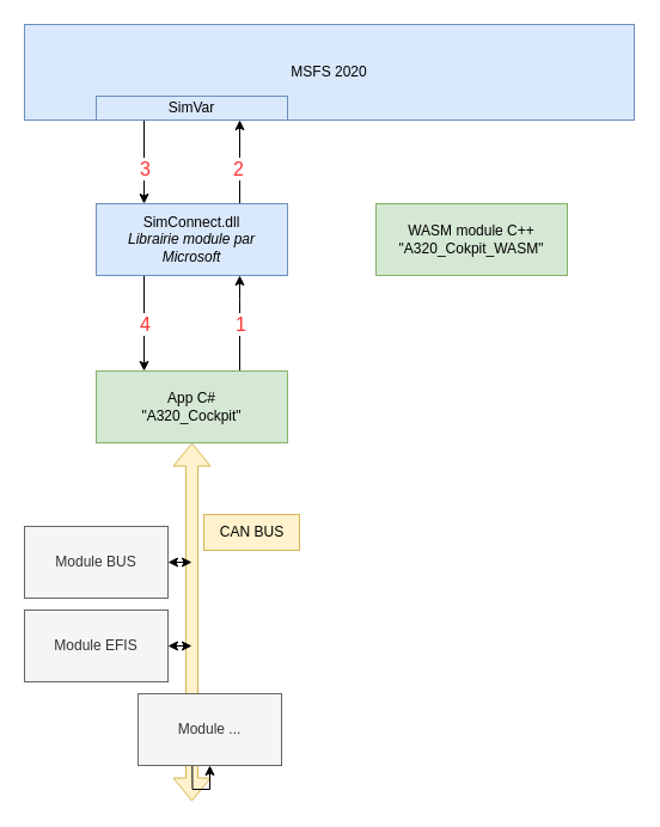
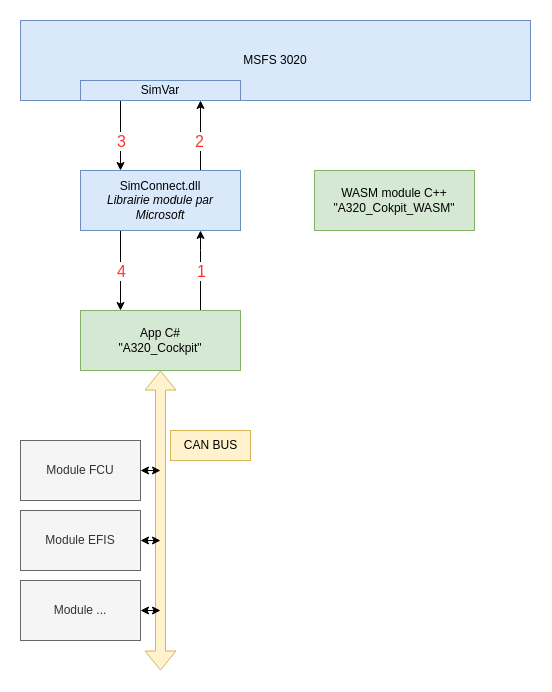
  <mxCell id="0" />
  <mxCell id="1" parent="0" />
- <mxCell id="2" value="MSFS 2020" style="rounded=0;whiteSpace=wrap;html=1;fillColor=#dae8fc;strokeColor=#6c8ebf;" parent="1" vertex="1"><mxGeometry x="20" y="20" width="510" height="80" as="geometry" /></mxCell>
+ <mxCell id="2" value="MSFS 3020" style="rounded=0;whiteSpace=wrap;html=1;fillColor=#dae8fc;strokeColor=#6c8ebf;" parent="1" vertex="1"><mxGeometry x="20" y="20" width="510" height="80" as="geometry" /></mxCell>
  <mxCell id="3" style="edgeStyle=orthogonalEdgeStyle;rounded=0;orthogonalLoop=1;jettySize=auto;html=1;exitX=0.75;exitY=1;exitDx=0;exitDy=0;entryX=0.75;entryY=0;entryDx=0;entryDy=0;startArrow=classic;startFill=1;endArrow=none;endFill=0;" parent="1" source="9" target="11" edge="1"><mxGeometry relative="1" as="geometry"><Array as="points"><mxPoint x="200" y="250" /><mxPoint x="200" y="250" /></Array></mxGeometry></mxCell>
  <mxCell id="4" value="1" style="edgeLabel;html=1;align=center;verticalAlign=middle;resizable=0;points=[];fontSize=16;fontColor=#FF3333;" parent="3" vertex="1" connectable="0"><mxGeometry x="0.229" relative="1" as="geometry"><mxPoint y="-9" as="offset" /></mxGeometry></mxCell>
  <mxCell id="5" style="edgeStyle=orthogonalEdgeStyle;rounded=0;orthogonalLoop=1;jettySize=auto;html=1;exitX=0.25;exitY=1;exitDx=0;exitDy=0;entryX=0.25;entryY=0;entryDx=0;entryDy=0;" parent="1" source="9" target="11" edge="1"><mxGeometry relative="1" as="geometry" /></mxCell>
  <mxCell id="6" value="4" style="edgeLabel;html=1;align=center;verticalAlign=middle;resizable=0;points=[];fontSize=16;fontColor=#FF3333;" vertex="1" connectable="0" parent="5"><mxGeometry x="-0.179" relative="1" as="geometry"><mxPoint y="7" as="offset" /></mxGeometry></mxCell>
  <mxCell id="7" style="edgeStyle=orthogonalEdgeStyle;rounded=0;orthogonalLoop=1;jettySize=auto;html=1;exitX=0.75;exitY=0;exitDx=0;exitDy=0;entryX=0.75;entryY=1;entryDx=0;entryDy=0;" edge="1" parent="1" source="9" target="14"><mxGeometry relative="1" as="geometry" /></mxCell>
  <mxCell id="8" value="2" style="edgeLabel;html=1;align=center;verticalAlign=middle;resizable=0;points=[];fontSize=16;fontColor=#FF3333;" vertex="1" connectable="0" parent="7"><mxGeometry x="0.184" y="1" relative="1" as="geometry"><mxPoint y="11" as="offset" /></mxGeometry></mxCell>
  <mxCell id="9" value="SimConnect.dll&lt;br&gt;&lt;i&gt;Librairie module par Microsoft&lt;/i&gt;" style="rounded=0;whiteSpace=wrap;html=1;fillColor=#dae8fc;strokeColor=#6c8ebf;" parent="1" vertex="1"><mxGeometry x="80" y="170" width="160" height="60" as="geometry" /></mxCell>
  <mxCell id="10" value="WASM module C++&lt;br&gt;&quot;A320_Cokpit_WASM&quot;" style="rounded=0;whiteSpace=wrap;html=1;fillColor=#d5e8d4;strokeColor=#82b366;" parent="1" vertex="1"><mxGeometry x="314" y="170" width="160" height="60" as="geometry" /></mxCell>
  <mxCell id="11" value="App C#&lt;br&gt;&quot;A320_Cockpit&quot;" style="rounded=0;whiteSpace=wrap;html=1;fillColor=#d5e8d4;strokeColor=#82b366;" parent="1" vertex="1"><mxGeometry x="80" y="310" width="160" height="60" as="geometry" /></mxCell>
  <mxCell id="12" style="edgeStyle=orthogonalEdgeStyle;rounded=0;orthogonalLoop=1;jettySize=auto;html=1;exitX=0.25;exitY=1;exitDx=0;exitDy=0;entryX=0.25;entryY=0;entryDx=0;entryDy=0;" edge="1" parent="1" source="14" target="9"><mxGeometry relative="1" as="geometry" /></mxCell>
  <mxCell id="13" value="3" style="edgeLabel;html=1;align=center;verticalAlign=middle;resizable=0;points=[];fontSize=16;fontColor=#FF3333;" vertex="1" connectable="0" parent="12"><mxGeometry x="-0.238" y="2" relative="1" as="geometry"><mxPoint x="-2" y="13" as="offset" /></mxGeometry></mxCell>
  <mxCell id="14" value="SimVar" style="rounded=0;whiteSpace=wrap;html=1;fillColor=#dae8fc;strokeColor=#6c8ebf;" parent="1" vertex="1"><mxGeometry x="80" y="80" width="160" height="20" as="geometry" /></mxCell>
  <mxCell id="15" value="" style="shape=flexArrow;endArrow=classic;startArrow=classic;html=1;rounded=0;entryX=0.5;entryY=1;entryDx=0;entryDy=0;fillColor=#fff2cc;strokeColor=#d6b656;" edge="1" parent="1"><mxGeometry width="100" height="100" relative="1" as="geometry"><mxPoint x="160" y="670" as="sourcePoint" /><mxPoint x="160" y="370" as="targetPoint" /></mxGeometry></mxCell>
  <mxCell id="16" style="edgeStyle=orthogonalEdgeStyle;rounded=0;orthogonalLoop=1;jettySize=auto;html=1;startArrow=classic;startFill=1;" edge="1" parent="1" source="17"><mxGeometry relative="1" as="geometry"><mxPoint x="160" y="470" as="targetPoint" /></mxGeometry></mxCell>
- <mxCell id="17" value="Module BUS" style="rounded=0;whiteSpace=wrap;html=1;fillColor=#f5f5f5;fontColor=#333333;strokeColor=#666666;" vertex="1" parent="1"><mxGeometry x="20" y="440" width="120" height="60" as="geometry" /></mxCell>
+ <mxCell id="17" value="Module FCU" style="rounded=0;whiteSpace=wrap;html=1;fillColor=#f5f5f5;fontColor=#333333;strokeColor=#666666;" vertex="1" parent="1"><mxGeometry x="20" y="440" width="120" height="60" as="geometry" /></mxCell>
  <mxCell id="18" style="edgeStyle=orthogonalEdgeStyle;rounded=0;orthogonalLoop=1;jettySize=auto;html=1;startArrow=classic;startFill=1;" edge="1" parent="1" source="19"><mxGeometry relative="1" as="geometry"><mxPoint x="160" y="540" as="targetPoint" /></mxGeometry></mxCell>
  <mxCell id="19" value="Module EFIS" style="rounded=0;whiteSpace=wrap;html=1;fillColor=#f5f5f5;fontColor=#333333;strokeColor=#666666;" vertex="1" parent="1"><mxGeometry x="20" y="510" width="120" height="60" as="geometry" /></mxCell>
  <mxCell id="20" style="edgeStyle=orthogonalEdgeStyle;rounded=0;orthogonalLoop=1;jettySize=auto;html=1;startArrow=classic;startFill=1;" edge="1" parent="1" source="21"><mxGeometry relative="1" as="geometry"><mxPoint x="160" y="610" as="targetPoint" /></mxGeometry></mxCell>
- <mxCell id="21" value="Module ..." style="rounded=0;whiteSpace=wrap;html=1;fillColor=#f5f5f5;fontColor=#333333;strokeColor=#666666;" vertex="1" parent="1"><mxGeometry x="115" y="580" width="120" height="60" as="geometry" /></mxCell>
+ <mxCell id="21" value="Module ..." style="rounded=0;whiteSpace=wrap;html=1;fillColor=#f5f5f5;fontColor=#333333;strokeColor=#666666;" vertex="1" parent="1"><mxGeometry x="20" y="580" width="120" height="60" as="geometry" /></mxCell>
  <mxCell id="22" value="CAN BUS" style="text;html=1;align=center;verticalAlign=middle;resizable=0;points=[];autosize=1;strokeColor=#d6b656;fillColor=#fff2cc;" vertex="1" parent="1"><mxGeometry x="170" y="430" width="80" height="30" as="geometry" /></mxCell>
